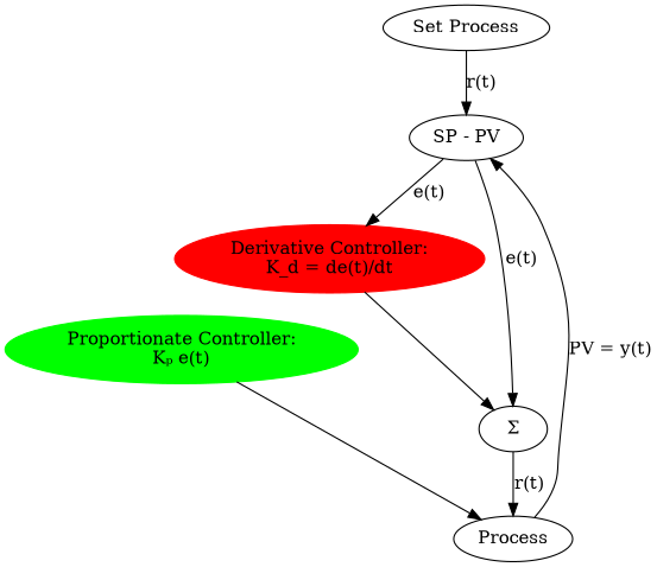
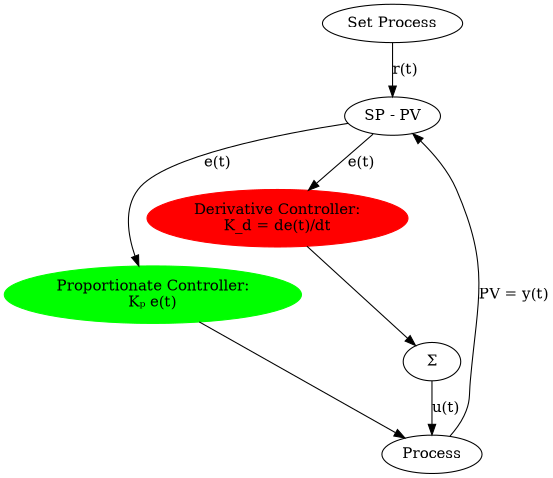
  digraph {
    n1 [label="Set Process"]
    n2 [label="SP - PV"]
    n3 [color=green label="Proportionate Controller:\nKₚ e(t)" style=filled]
    n4 [color=red label="Derivative Controller:\nK_d = de(t)/dt" style=filled]
    n5 [label=Process]
    n6 [label="Σ"]
    n1 -> n2 [label="r(t)"]
-   n2 -> n6 [label="e(t)"]
+   n2 -> n3 [label="e(t)"]
    n2 -> n4 [label="e(t)"]
    n3 -> n5
    n4 -> n6
    n5 -> n2 [label="PV = y(t)"]
-   n6 -> n5 [label="r(t)"]
+   n6 -> n5 [label="u(t)"]
  }
